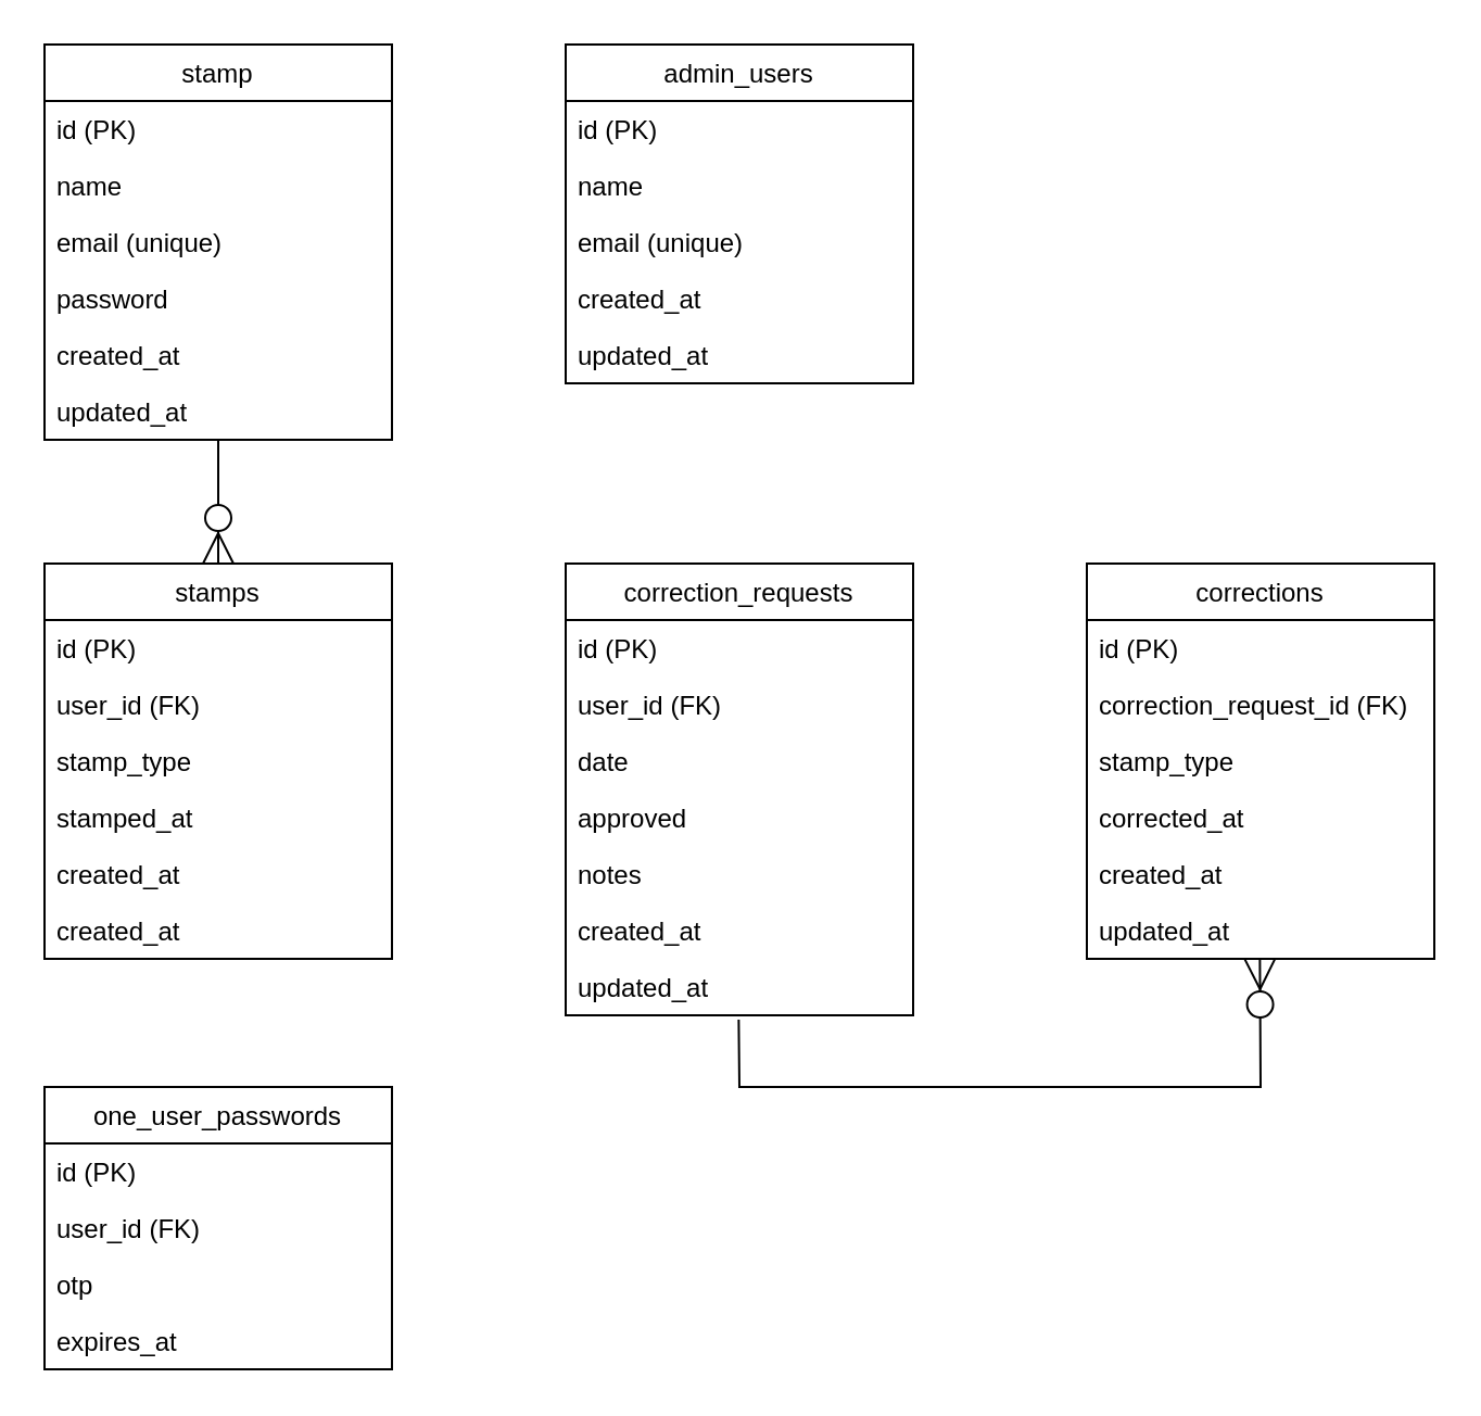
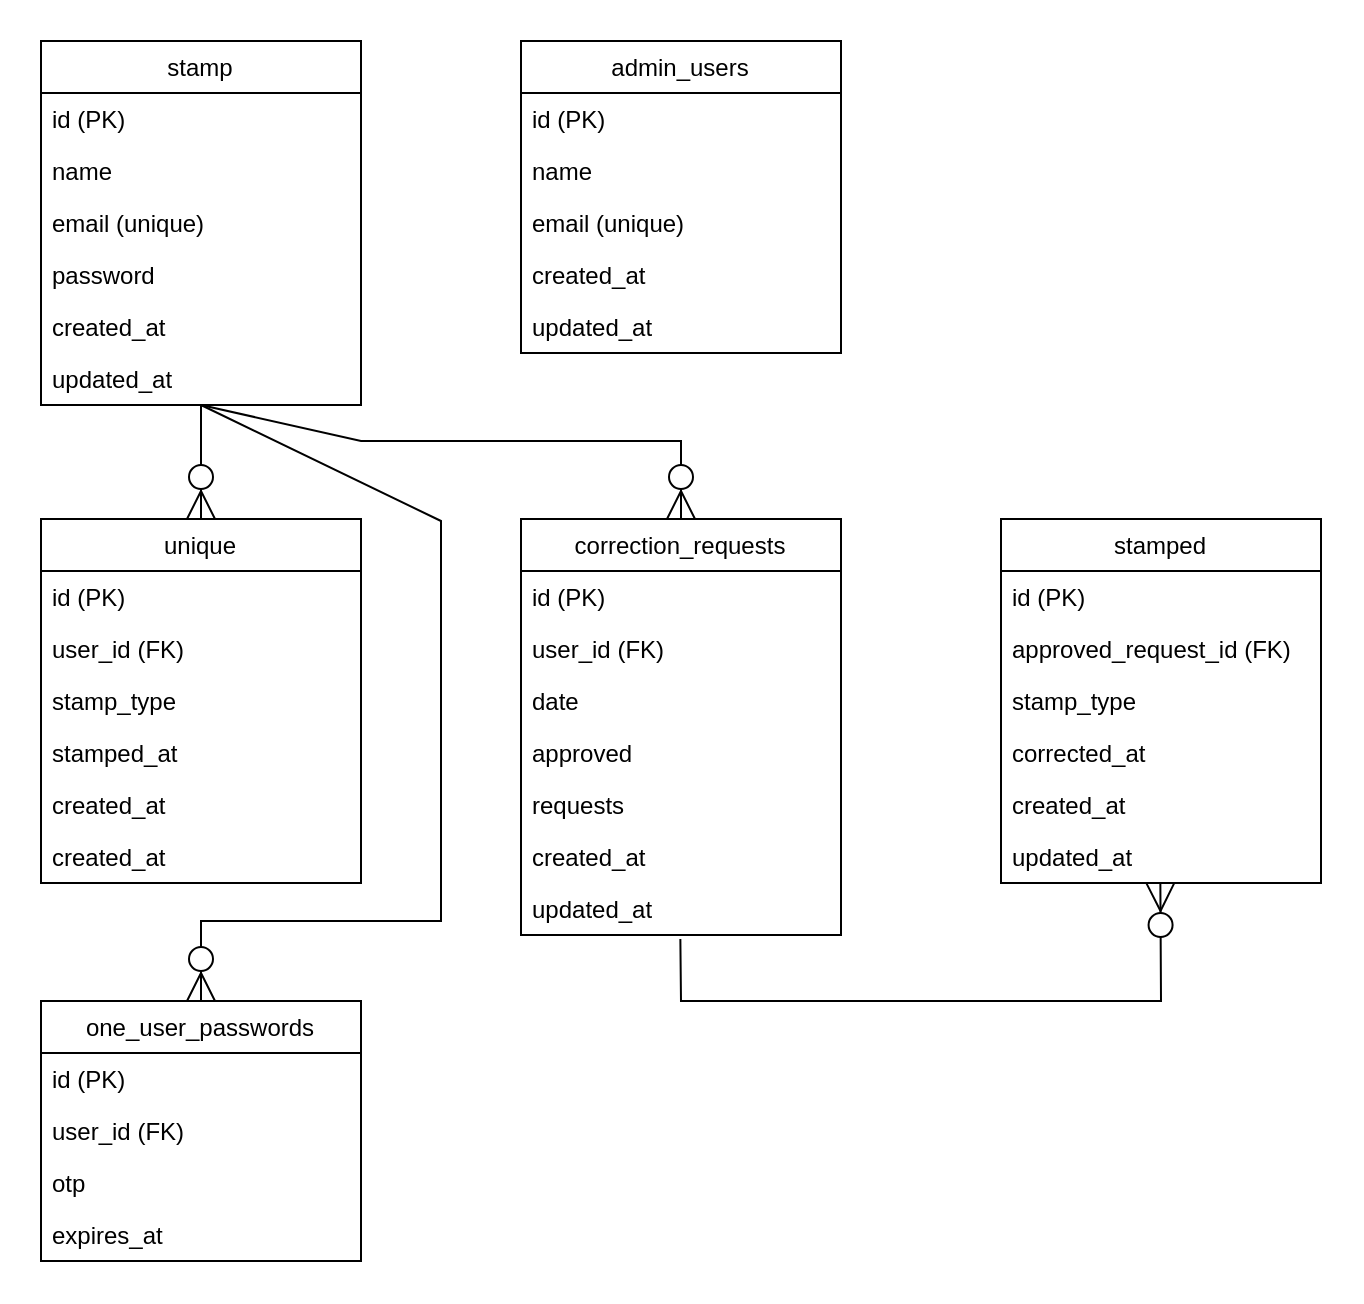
  <mxCell id="0" />
  <mxCell id="1" parent="0" />
  <mxCell id="2" value="stamp" style="swimlane;fontStyle=0;childLayout=stackLayout;horizontal=1;startSize=26;horizontalStack=0;resizeParent=1;resizeParentMax=0;resizeLast=0;collapsible=1;marginBottom=0;rounded=0;shadow=0;strokeWidth=1;" parent="1" vertex="1"><mxGeometry x="20" y="20" width="160" height="182" as="geometry"><mxRectangle x="230" y="140" width="160" height="26" as="alternateBounds" /></mxGeometry></mxCell>
  <mxCell id="3" value="id (PK)" style="text;strokeColor=none;fillColor=none;align=left;verticalAlign=top;spacingLeft=4;spacingRight=4;overflow=hidden;rotatable=0;points=[[0,0.5],[1,0.5]];portConstraint=eastwest;" parent="2" vertex="1"><mxGeometry y="26" width="160" height="26" as="geometry" /></mxCell>
  <mxCell id="4" value="name" style="text;strokeColor=none;fillColor=none;align=left;verticalAlign=top;spacingLeft=4;spacingRight=4;overflow=hidden;rotatable=0;points=[[0,0.5],[1,0.5]];portConstraint=eastwest;" parent="2" vertex="1"><mxGeometry y="52" width="160" height="26" as="geometry" /></mxCell>
  <mxCell id="5" value="email (unique)" style="text;strokeColor=none;fillColor=none;align=left;verticalAlign=top;spacingLeft=4;spacingRight=4;overflow=hidden;rotatable=0;points=[[0,0.5],[1,0.5]];portConstraint=eastwest;" parent="2" vertex="1"><mxGeometry y="78" width="160" height="26" as="geometry" /></mxCell>
  <mxCell id="6" value="password" style="text;strokeColor=none;fillColor=none;align=left;verticalAlign=top;spacingLeft=4;spacingRight=4;overflow=hidden;rotatable=0;points=[[0,0.5],[1,0.5]];portConstraint=eastwest;" parent="2" vertex="1"><mxGeometry y="104" width="160" height="26" as="geometry" /></mxCell>
  <mxCell id="7" value="created_at" style="text;strokeColor=none;fillColor=none;align=left;verticalAlign=top;spacingLeft=4;spacingRight=4;overflow=hidden;rotatable=0;points=[[0,0.5],[1,0.5]];portConstraint=eastwest;" vertex="1" parent="2"><mxGeometry y="130" width="160" height="26" as="geometry" /></mxCell>
  <mxCell id="8" value="updated_at" style="text;strokeColor=none;fillColor=none;align=left;verticalAlign=top;spacingLeft=4;spacingRight=4;overflow=hidden;rotatable=0;points=[[0,0.5],[1,0.5]];portConstraint=eastwest;" vertex="1" parent="2"><mxGeometry y="156" width="160" height="26" as="geometry" /></mxCell>
  <mxCell id="9" value="admin_users" style="swimlane;fontStyle=0;childLayout=stackLayout;horizontal=1;startSize=26;horizontalStack=0;resizeParent=1;resizeParentMax=0;resizeLast=0;collapsible=1;marginBottom=0;rounded=0;shadow=0;strokeWidth=1;" parent="1" vertex="1"><mxGeometry x="260" y="20" width="160" height="156" as="geometry"><mxRectangle x="470" y="140" width="160" height="26" as="alternateBounds" /></mxGeometry></mxCell>
  <mxCell id="10" value="id (PK)" style="text;strokeColor=none;fillColor=none;align=left;verticalAlign=top;spacingLeft=4;spacingRight=4;overflow=hidden;rotatable=0;points=[[0,0.5],[1,0.5]];portConstraint=eastwest;" parent="9" vertex="1"><mxGeometry y="26" width="160" height="26" as="geometry" /></mxCell>
  <mxCell id="11" value="name" style="text;strokeColor=none;fillColor=none;align=left;verticalAlign=top;spacingLeft=4;spacingRight=4;overflow=hidden;rotatable=0;points=[[0,0.5],[1,0.5]];portConstraint=eastwest;" parent="9" vertex="1"><mxGeometry y="52" width="160" height="26" as="geometry" /></mxCell>
  <mxCell id="12" value="email (unique)" style="text;strokeColor=none;fillColor=none;align=left;verticalAlign=top;spacingLeft=4;spacingRight=4;overflow=hidden;rotatable=0;points=[[0,0.5],[1,0.5]];portConstraint=eastwest;" parent="9" vertex="1"><mxGeometry y="78" width="160" height="26" as="geometry" /></mxCell>
  <mxCell id="13" value="created_at" style="text;strokeColor=none;fillColor=none;align=left;verticalAlign=top;spacingLeft=4;spacingRight=4;overflow=hidden;rotatable=0;points=[[0,0.5],[1,0.5]];portConstraint=eastwest;" vertex="1" parent="9"><mxGeometry y="104" width="160" height="26" as="geometry" /></mxCell>
  <mxCell id="14" value="updated_at" style="text;strokeColor=none;fillColor=none;align=left;verticalAlign=top;spacingLeft=4;spacingRight=4;overflow=hidden;rotatable=0;points=[[0,0.5],[1,0.5]];portConstraint=eastwest;" vertex="1" parent="9"><mxGeometry y="130" width="160" height="26" as="geometry" /></mxCell>
- <mxCell id="15" value="stamps" style="swimlane;fontStyle=0;childLayout=stackLayout;horizontal=1;startSize=26;horizontalStack=0;resizeParent=1;resizeParentMax=0;resizeLast=0;collapsible=1;marginBottom=0;rounded=0;shadow=0;strokeWidth=1;" parent="1" vertex="1"><mxGeometry x="20" y="259" width="160" height="182" as="geometry"><mxRectangle x="230" y="340" width="160" height="26" as="alternateBounds" /></mxGeometry></mxCell>
+ <mxCell id="15" value="unique" style="swimlane;fontStyle=0;childLayout=stackLayout;horizontal=1;startSize=26;horizontalStack=0;resizeParent=1;resizeParentMax=0;resizeLast=0;collapsible=1;marginBottom=0;rounded=0;shadow=0;strokeWidth=1;" parent="1" vertex="1"><mxGeometry x="20" y="259" width="160" height="182" as="geometry"><mxRectangle x="230" y="340" width="160" height="26" as="alternateBounds" /></mxGeometry></mxCell>
  <mxCell id="16" value="id (PK)" style="text;strokeColor=none;fillColor=none;align=left;verticalAlign=top;spacingLeft=4;spacingRight=4;overflow=hidden;rotatable=0;points=[[0,0.5],[1,0.5]];portConstraint=eastwest;" parent="15" vertex="1"><mxGeometry y="26" width="160" height="26" as="geometry" /></mxCell>
  <mxCell id="17" value="user_id (FK)" style="text;strokeColor=none;fillColor=none;align=left;verticalAlign=top;spacingLeft=4;spacingRight=4;overflow=hidden;rotatable=0;points=[[0,0.5],[1,0.5]];portConstraint=eastwest;" parent="15" vertex="1"><mxGeometry y="52" width="160" height="26" as="geometry" /></mxCell>
  <mxCell id="18" value="stamp_type" style="text;strokeColor=none;fillColor=none;align=left;verticalAlign=top;spacingLeft=4;spacingRight=4;overflow=hidden;rotatable=0;points=[[0,0.5],[1,0.5]];portConstraint=eastwest;" parent="15" vertex="1"><mxGeometry y="78" width="160" height="26" as="geometry" /></mxCell>
  <mxCell id="19" value="stamped_at" style="text;strokeColor=none;fillColor=none;align=left;verticalAlign=top;spacingLeft=4;spacingRight=4;overflow=hidden;rotatable=0;points=[[0,0.5],[1,0.5]];portConstraint=eastwest;" parent="15" vertex="1"><mxGeometry y="104" width="160" height="26" as="geometry" /></mxCell>
  <mxCell id="20" value="created_at" style="text;strokeColor=none;fillColor=none;align=left;verticalAlign=top;spacingLeft=4;spacingRight=4;overflow=hidden;rotatable=0;points=[[0,0.5],[1,0.5]];portConstraint=eastwest;" vertex="1" parent="15"><mxGeometry y="130" width="160" height="26" as="geometry" /></mxCell>
  <mxCell id="21" value="created_at" style="text;strokeColor=none;fillColor=none;align=left;verticalAlign=top;spacingLeft=4;spacingRight=4;overflow=hidden;rotatable=0;points=[[0,0.5],[1,0.5]];portConstraint=eastwest;" vertex="1" parent="15"><mxGeometry y="156" width="160" height="26" as="geometry" /></mxCell>
  <mxCell id="22" value="correction_requests" style="swimlane;fontStyle=0;childLayout=stackLayout;horizontal=1;startSize=26;horizontalStack=0;resizeParent=1;resizeParentMax=0;resizeLast=0;collapsible=1;marginBottom=0;rounded=0;shadow=0;strokeWidth=1;" parent="1" vertex="1"><mxGeometry x="260" y="259" width="160" height="208" as="geometry"><mxRectangle x="470" y="340" width="160" height="26" as="alternateBounds" /></mxGeometry></mxCell>
  <mxCell id="23" value="id (PK)" style="text;strokeColor=none;fillColor=none;align=left;verticalAlign=top;spacingLeft=4;spacingRight=4;overflow=hidden;rotatable=0;points=[[0,0.5],[1,0.5]];portConstraint=eastwest;" parent="22" vertex="1"><mxGeometry y="26" width="160" height="26" as="geometry" /></mxCell>
  <mxCell id="24" value="user_id (FK)" style="text;strokeColor=none;fillColor=none;align=left;verticalAlign=top;spacingLeft=4;spacingRight=4;overflow=hidden;rotatable=0;points=[[0,0.5],[1,0.5]];portConstraint=eastwest;" parent="22" vertex="1"><mxGeometry y="52" width="160" height="26" as="geometry" /></mxCell>
  <mxCell id="25" value="date" style="text;strokeColor=none;fillColor=none;align=left;verticalAlign=top;spacingLeft=4;spacingRight=4;overflow=hidden;rotatable=0;points=[[0,0.5],[1,0.5]];portConstraint=eastwest;" parent="22" vertex="1"><mxGeometry y="78" width="160" height="26" as="geometry" /></mxCell>
  <mxCell id="26" value="approved" style="text;strokeColor=none;fillColor=none;align=left;verticalAlign=top;spacingLeft=4;spacingRight=4;overflow=hidden;rotatable=0;points=[[0,0.5],[1,0.5]];portConstraint=eastwest;" parent="22" vertex="1"><mxGeometry y="104" width="160" height="26" as="geometry" /></mxCell>
- <mxCell id="27" value="notes" style="text;strokeColor=none;fillColor=none;align=left;verticalAlign=top;spacingLeft=4;spacingRight=4;overflow=hidden;rotatable=0;points=[[0,0.5],[1,0.5]];portConstraint=eastwest;" parent="22" vertex="1"><mxGeometry y="130" width="160" height="26" as="geometry" /></mxCell>
+ <mxCell id="27" value="requests" style="text;strokeColor=none;fillColor=none;align=left;verticalAlign=top;spacingLeft=4;spacingRight=4;overflow=hidden;rotatable=0;points=[[0,0.5],[1,0.5]];portConstraint=eastwest;" parent="22" vertex="1"><mxGeometry y="130" width="160" height="26" as="geometry" /></mxCell>
  <mxCell id="28" value="created_at" style="text;strokeColor=none;fillColor=none;align=left;verticalAlign=top;spacingLeft=4;spacingRight=4;overflow=hidden;rotatable=0;points=[[0,0.5],[1,0.5]];portConstraint=eastwest;" vertex="1" parent="22"><mxGeometry y="156" width="160" height="26" as="geometry" /></mxCell>
  <mxCell id="29" value="updated_at" style="text;strokeColor=none;fillColor=none;align=left;verticalAlign=top;spacingLeft=4;spacingRight=4;overflow=hidden;rotatable=0;points=[[0,0.5],[1,0.5]];portConstraint=eastwest;" vertex="1" parent="22"><mxGeometry y="182" width="160" height="26" as="geometry" /></mxCell>
- <mxCell id="30" value="corrections" style="swimlane;fontStyle=0;childLayout=stackLayout;horizontal=1;startSize=26;horizontalStack=0;resizeParent=1;resizeParentMax=0;resizeLast=0;collapsible=1;marginBottom=0;rounded=0;shadow=0;strokeWidth=1;" parent="1" vertex="1"><mxGeometry x="500" y="259" width="160" height="182" as="geometry"><mxRectangle x="710" y="340" width="160" height="26" as="alternateBounds" /></mxGeometry></mxCell>
+ <mxCell id="30" value="stamped" style="swimlane;fontStyle=0;childLayout=stackLayout;horizontal=1;startSize=26;horizontalStack=0;resizeParent=1;resizeParentMax=0;resizeLast=0;collapsible=1;marginBottom=0;rounded=0;shadow=0;strokeWidth=1;" parent="1" vertex="1"><mxGeometry x="500" y="259" width="160" height="182" as="geometry"><mxRectangle x="710" y="340" width="160" height="26" as="alternateBounds" /></mxGeometry></mxCell>
  <mxCell id="31" value="id (PK)" style="text;strokeColor=none;fillColor=none;align=left;verticalAlign=top;spacingLeft=4;spacingRight=4;overflow=hidden;rotatable=0;points=[[0,0.5],[1,0.5]];portConstraint=eastwest;" parent="30" vertex="1"><mxGeometry y="26" width="160" height="26" as="geometry" /></mxCell>
- <mxCell id="32" value="correction_request_id (FK)" style="text;strokeColor=none;fillColor=none;align=left;verticalAlign=top;spacingLeft=4;spacingRight=4;overflow=hidden;rotatable=0;points=[[0,0.5],[1,0.5]];portConstraint=eastwest;" parent="30" vertex="1"><mxGeometry y="52" width="160" height="26" as="geometry" /></mxCell>
+ <mxCell id="32" value="approved_request_id (FK)" style="text;strokeColor=none;fillColor=none;align=left;verticalAlign=top;spacingLeft=4;spacingRight=4;overflow=hidden;rotatable=0;points=[[0,0.5],[1,0.5]];portConstraint=eastwest;" parent="30" vertex="1"><mxGeometry y="52" width="160" height="26" as="geometry" /></mxCell>
  <mxCell id="33" value="stamp_type" style="text;strokeColor=none;fillColor=none;align=left;verticalAlign=top;spacingLeft=4;spacingRight=4;overflow=hidden;rotatable=0;points=[[0,0.5],[1,0.5]];portConstraint=eastwest;" parent="30" vertex="1"><mxGeometry y="78" width="160" height="26" as="geometry" /></mxCell>
  <mxCell id="34" value="corrected_at" style="text;strokeColor=none;fillColor=none;align=left;verticalAlign=top;spacingLeft=4;spacingRight=4;overflow=hidden;rotatable=0;points=[[0,0.5],[1,0.5]];portConstraint=eastwest;" parent="30" vertex="1"><mxGeometry y="104" width="160" height="26" as="geometry" /></mxCell>
  <mxCell id="35" value="created_at" style="text;strokeColor=none;fillColor=none;align=left;verticalAlign=top;spacingLeft=4;spacingRight=4;overflow=hidden;rotatable=0;points=[[0,0.5],[1,0.5]];portConstraint=eastwest;" vertex="1" parent="30"><mxGeometry y="130" width="160" height="26" as="geometry" /></mxCell>
  <mxCell id="36" value="updated_at" style="text;strokeColor=none;fillColor=none;align=left;verticalAlign=top;spacingLeft=4;spacingRight=4;overflow=hidden;rotatable=0;points=[[0,0.5],[1,0.5]];portConstraint=eastwest;" vertex="1" parent="30"><mxGeometry y="156" width="160" height="26" as="geometry" /></mxCell>
  <mxCell id="37" value="one_user_passwords" style="swimlane;fontStyle=0;childLayout=stackLayout;horizontal=1;startSize=26;horizontalStack=0;resizeParent=1;resizeParentMax=0;resizeLast=0;collapsible=1;marginBottom=0;rounded=0;shadow=0;strokeWidth=1;" parent="1" vertex="1"><mxGeometry x="20" y="500" width="160" height="130" as="geometry"><mxRectangle x="230" y="540" width="160" height="26" as="alternateBounds" /></mxGeometry></mxCell>
  <mxCell id="38" value="id (PK)" style="text;strokeColor=none;fillColor=none;align=left;verticalAlign=top;spacingLeft=4;spacingRight=4;overflow=hidden;rotatable=0;points=[[0,0.5],[1,0.5]];portConstraint=eastwest;" parent="37" vertex="1"><mxGeometry y="26" width="160" height="26" as="geometry" /></mxCell>
  <mxCell id="39" value="user_id (FK)" style="text;strokeColor=none;fillColor=none;align=left;verticalAlign=top;spacingLeft=4;spacingRight=4;overflow=hidden;rotatable=0;points=[[0,0.5],[1,0.5]];portConstraint=eastwest;" parent="37" vertex="1"><mxGeometry y="52" width="160" height="26" as="geometry" /></mxCell>
  <mxCell id="40" value="otp" style="text;strokeColor=none;fillColor=none;align=left;verticalAlign=top;spacingLeft=4;spacingRight=4;overflow=hidden;rotatable=0;points=[[0,0.5],[1,0.5]];portConstraint=eastwest;" parent="37" vertex="1"><mxGeometry y="78" width="160" height="26" as="geometry" /></mxCell>
  <mxCell id="41" value="expires_at" style="text;strokeColor=none;fillColor=none;align=left;verticalAlign=top;spacingLeft=4;spacingRight=4;overflow=hidden;rotatable=0;points=[[0,0.5],[1,0.5]];portConstraint=eastwest;" parent="37" vertex="1"><mxGeometry y="104" width="160" height="26" as="geometry" /></mxCell>
  <mxCell id="42" value="" style="endArrow=ERzeroToMany;endFill=1;endSize=12;html=1;rounded=0;exitX=0.5;exitY=1;exitDx=0;exitDy=0;entryX=0.5;entryY=0;entryDx=0;entryDy=0;" parent="1" source="2" target="15" edge="1"><mxGeometry width="100" height="100" relative="1" as="geometry"><mxPoint x="370" y="380" as="sourcePoint" /><mxPoint x="470" y="280" as="targetPoint" /></mxGeometry></mxCell>
+ <mxCell id="43" value="" style="endArrow=ERzeroToMany;endFill=1;endSize=12;html=1;rounded=0;exitX=0.5;exitY=1;exitDx=0;exitDy=0;entryX=0.5;entryY=0;entryDx=0;entryDy=0;" parent="1" source="2" target="22" edge="1"><mxGeometry width="100" height="100" relative="1" as="geometry"><mxPoint x="370" y="380" as="sourcePoint" /><mxPoint x="470" y="280" as="targetPoint" /><Array as="points"><mxPoint x="180" y="220" /><mxPoint x="230" y="220" /><mxPoint x="290" y="220" /><mxPoint x="340" y="220" /></Array></mxGeometry></mxCell>
+ <mxCell id="44" value="" style="endArrow=ERzeroToMany;endFill=1;endSize=12;html=1;rounded=0;exitX=0.5;exitY=1;exitDx=0;exitDy=0;entryX=0.5;entryY=0;entryDx=0;entryDy=0;" parent="1" source="2" target="37" edge="1"><mxGeometry width="100" height="100" relative="1" as="geometry"><mxPoint x="370" y="380" as="sourcePoint" /><mxPoint x="470" y="280" as="targetPoint" /><Array as="points"><mxPoint x="220" y="260" /><mxPoint x="220" y="290" /><mxPoint x="220" y="460" /><mxPoint x="150" y="460" /><mxPoint x="100" y="460" /></Array></mxGeometry></mxCell>
  <mxCell id="45" value="" style="endArrow=ERzeroToMany;endFill=1;endSize=12;html=1;rounded=0;exitX=0.498;exitY=1.077;exitDx=0;exitDy=0;exitPerimeter=0;entryX=0.498;entryY=1;entryDx=0;entryDy=0;entryPerimeter=0;" parent="1" source="29" target="36" edge="1"><mxGeometry width="100" height="100" relative="1" as="geometry"><mxPoint x="340" y="470" as="sourcePoint" /><mxPoint x="580" y="440" as="targetPoint" /><Array as="points"><mxPoint x="340" y="500" /><mxPoint x="400" y="500" /><mxPoint x="460" y="500" /><mxPoint x="580" y="500" /></Array></mxGeometry></mxCell>
